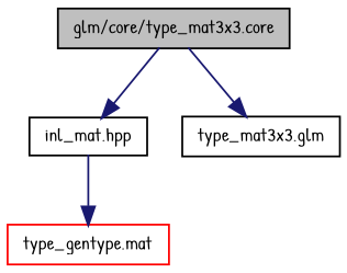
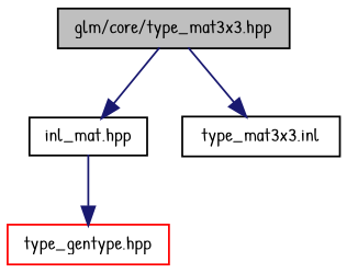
  digraph {
    fontname="Patrick Hand"
    node [color=black fillcolor=white fontname="Patrick Hand" fontsize=10 shape=record style=filled]
    edge [color=midnightblue fontname="Patrick Hand" fontsize=10 labelfontname=FreeSans labelfontsize=10 style=solid]
-   n1 [fillcolor=grey75 fontcolor=black height=0.2 label="glm/core/type_mat3x3.core" width=0.4]
+   n1 [fillcolor=grey75 fontcolor=black height=0.2 label="glm/core/type_mat3x3.hpp" width=0.4]
    n2 [height=0.2 label="inl_mat.hpp" width=0.4]
-   n3 [height=0.2 label="type_mat3x3.glm" width=0.4]
-   n4 [color=red height=0.2 label="type_gentype.mat" width=0.4]
+   n3 [height=0.2 label="type_mat3x3.inl" width=0.4]
+   n4 [color=red height=0.2 label="type_gentype.hpp" width=0.4]
    n1 -> n2
    n1 -> n3
    n2 -> n4
  }
